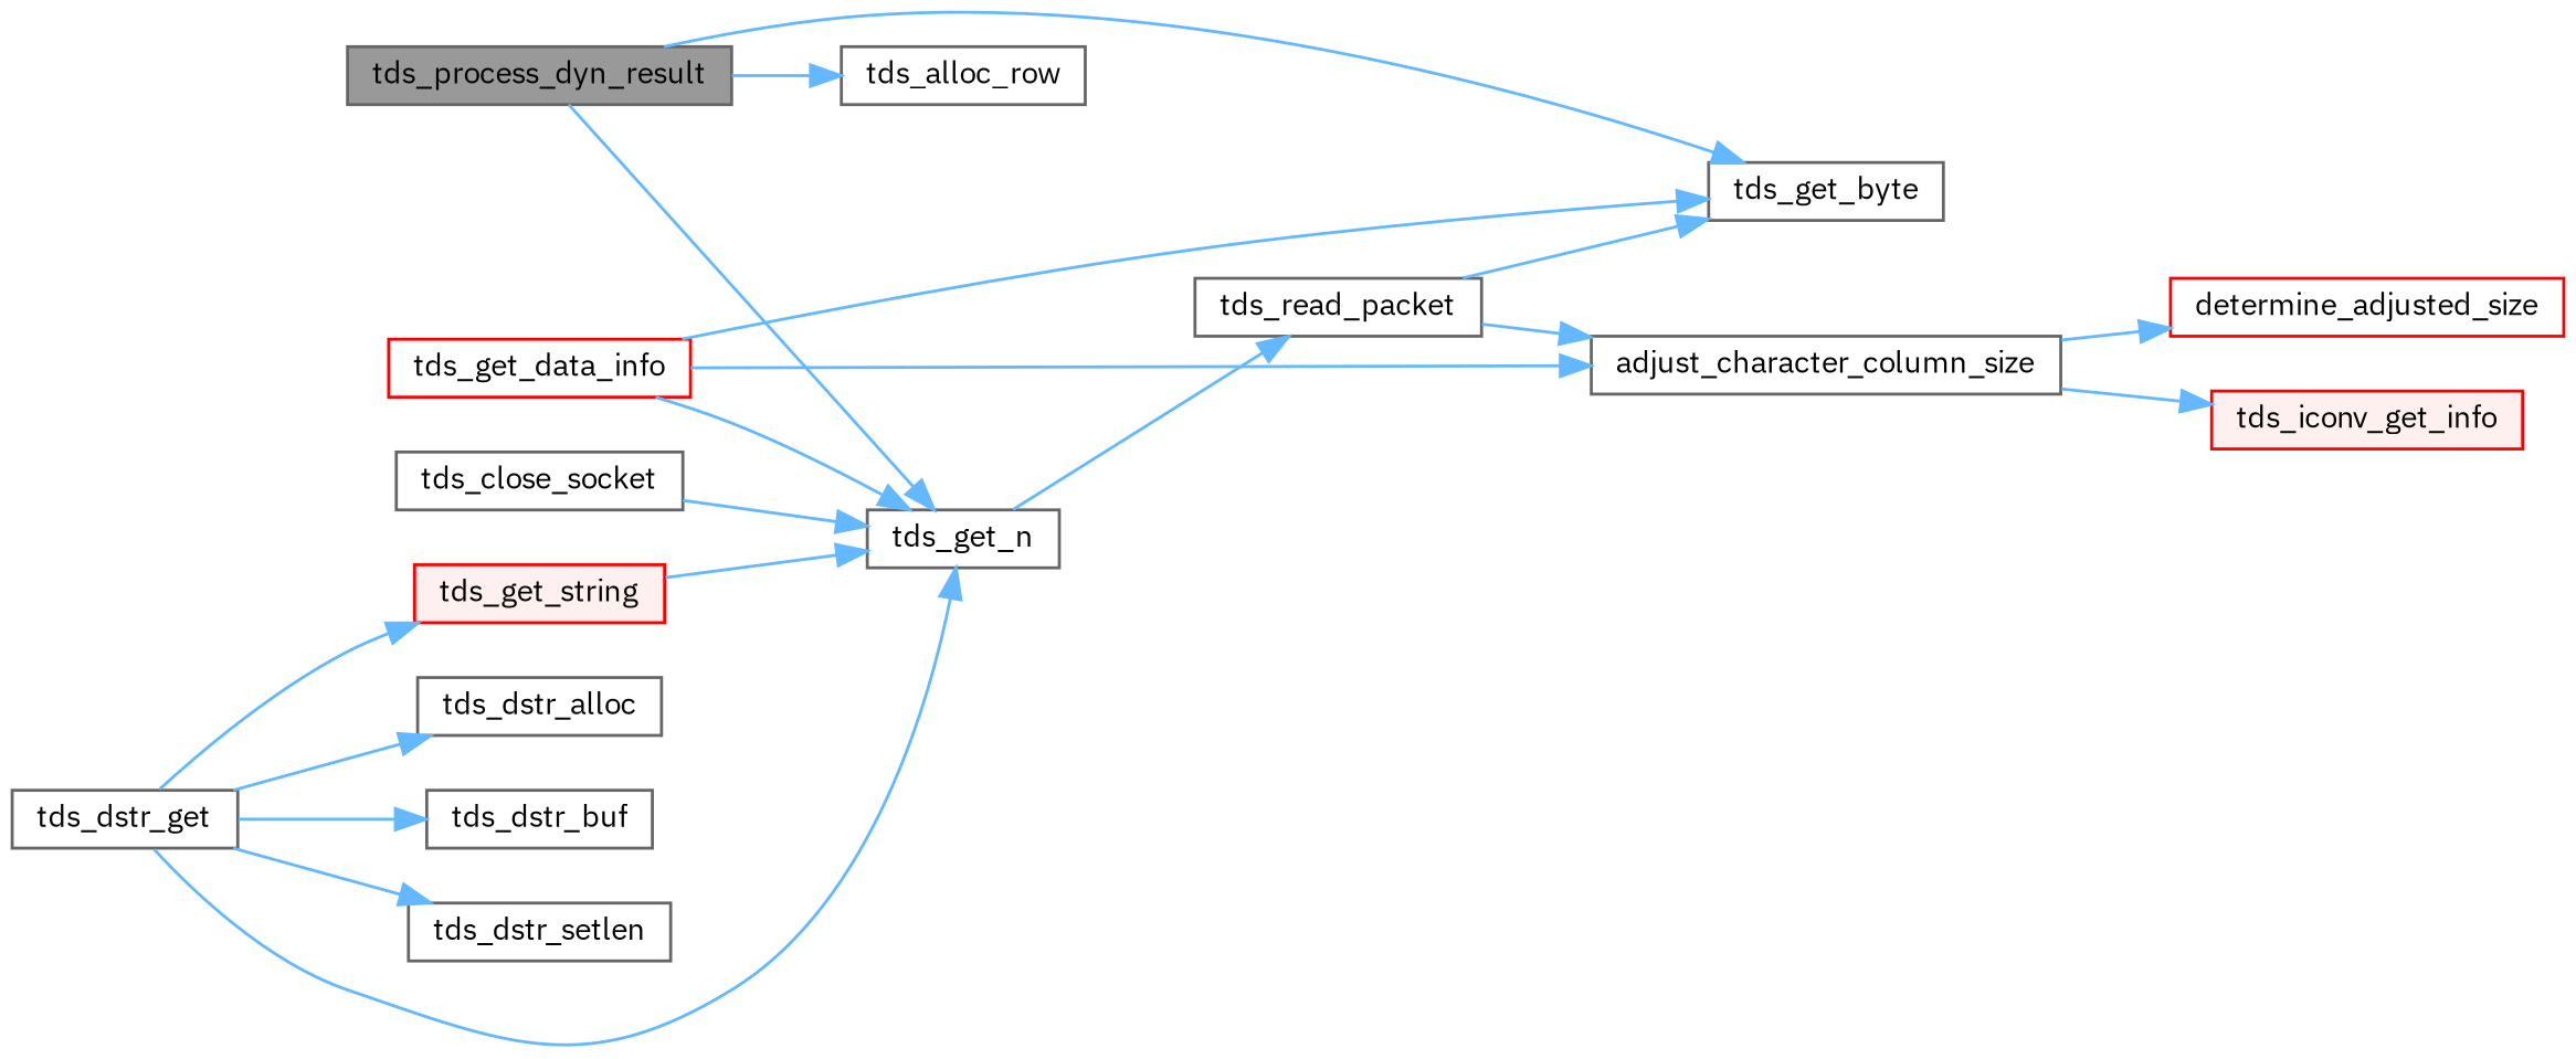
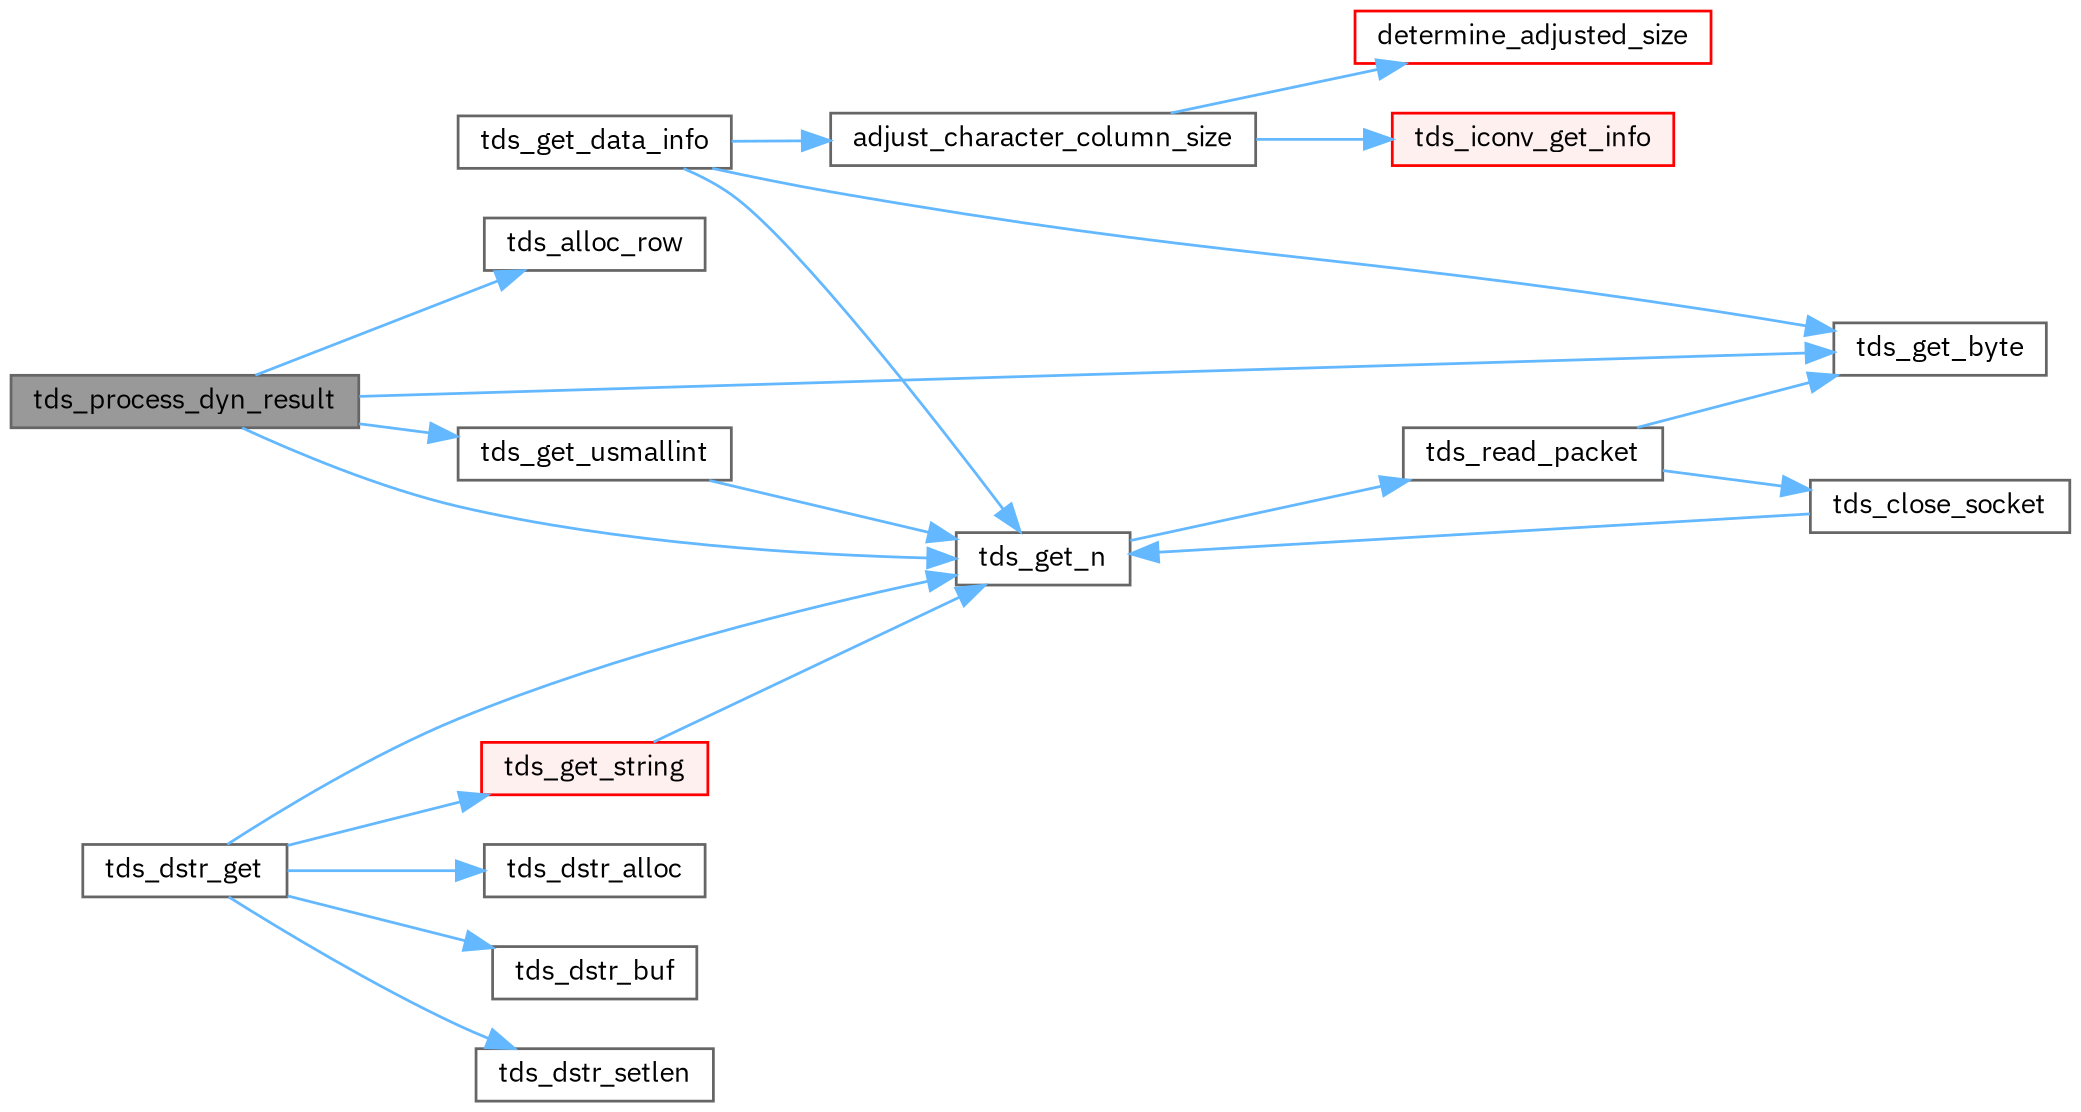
  digraph {
    fontname="IBM Plex Sans"
    rankdir=LR
    node [color=grey40 fillcolor=white fontname="IBM Plex Sans" fontsize=10 shape=box style=filled]
    edge [color=steelblue1 fontname="IBM Plex Sans" fontsize=10 labelfontname=Helvetica labelfontsize=10 style=solid]
    n1 [color=gray40 fillcolor=grey60 fontcolor=black height=0.2 label=tds_process_dyn_result width=0.4]
    n2 [height=0.2 label=tds_alloc_row width=0.4]
    n3 [height=0.2 label=tds_get_byte width=0.4]
    n4 [height=0.2 label=tds_get_n width=0.4]
-   n6 [color=red height=0.2 label=tds_get_data_info width=0.4]
+   n5 [height=0.2 label=tds_get_usmallint width=0.4]
+   n6 [height=0.2 label=tds_get_data_info width=0.4]
    n7 [height=0.2 label=adjust_character_column_size width=0.4]
    n8 [height=0.2 label=tds_read_packet width=0.4]
    n9 [height=0.2 label=tds_close_socket width=0.4]
    n10 [color=red height=0.2 label=determine_adjusted_size width=0.4]
    n11 [color=red fillcolor="#FFF0F0" height=0.2 label=tds_iconv_get_info width=0.4]
    n12 [height=0.2 label=tds_dstr_get width=0.4]
    n13 [height=0.2 label=tds_dstr_alloc width=0.4]
    n14 [height=0.2 label=tds_dstr_buf width=0.4]
    n15 [height=0.2 label=tds_dstr_setlen width=0.4]
    n16 [color=red fillcolor="#FFF0F0" height=0.2 label=tds_get_string width=0.4]
    n1 -> n2
    n1 -> n3
    n1 -> n4
+   n1 -> n5
    n4 -> n8
+   n5 -> n4
    n6 -> n3
    n6 -> n4
    n6 -> n7
    n7 -> n10
    n7 -> n11
    n8 -> n3
-   n8 -> n7
+   n8 -> n9
    n9 -> n4
    n12 -> n4
    n12 -> n13
    n12 -> n14
    n12 -> n15
    n12 -> n16
    n16 -> n4
  }
